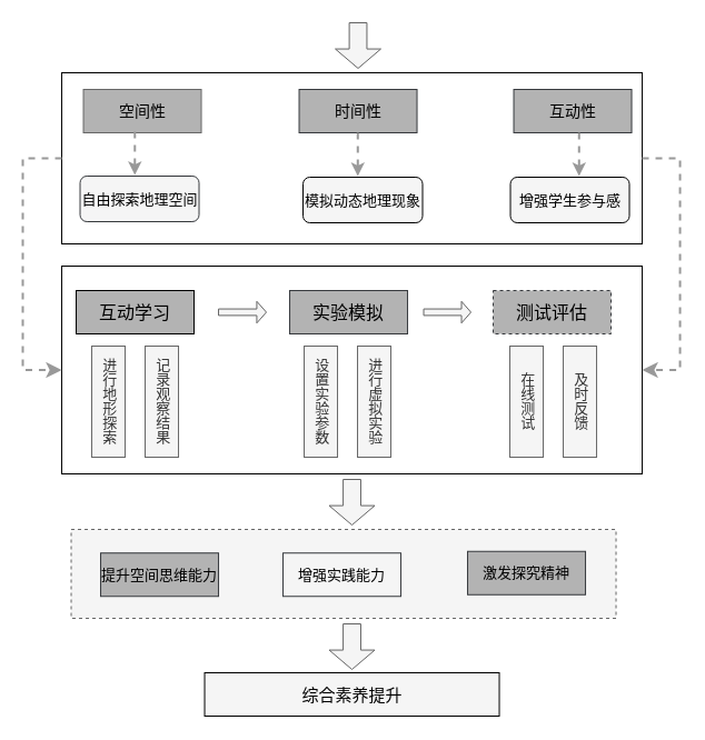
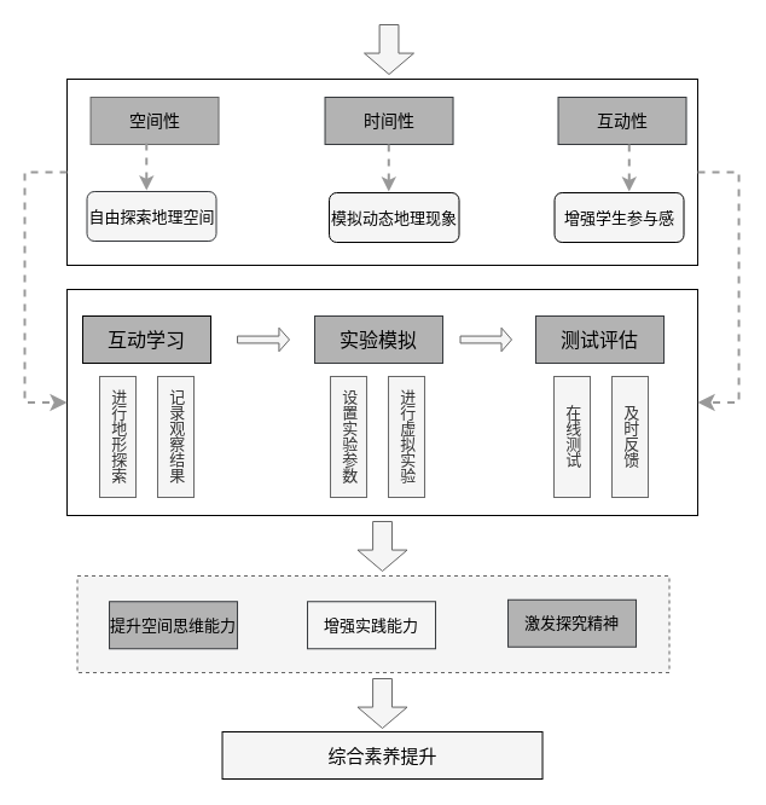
  <mxCell id="0" />
  <mxCell id="1" parent="0" />
  <mxCell id="2" value="" style="rounded=0;whiteSpace=wrap;html=1;" vertex="1" parent="1"><mxGeometry x="55.03" y="239" width="522" height="187" as="geometry" /></mxCell>
  <mxCell id="3" value="" style="rounded=0;whiteSpace=wrap;html=1;" vertex="1" parent="1"><mxGeometry x="55.03" y="65" width="522" height="154" as="geometry" /></mxCell>
  <mxCell id="4" value="" style="shape=singleArrow;direction=south;whiteSpace=wrap;html=1;arrowWidth=0.387;arrowSize=0.425;fillColor=#f5f5f5;fontColor=#333333;strokeColor=#666666;" vertex="1" parent="1"><mxGeometry x="301.03" y="20" width="41" height="41" as="geometry" /></mxCell>
  <mxCell id="5" value="实验模拟" style="rounded=0;whiteSpace=wrap;html=1;fillColor=#B3B3B3;strokeColor=#36393d;fontSize=16;" vertex="1" parent="1"><mxGeometry x="260.03" y="261" width="106" height="39" as="geometry" /></mxCell>
- <mxCell id="6" value="测试评估" style="rounded=0;whiteSpace=wrap;html=1;fillColor=#B3B3B3;strokeColor=#36393d;fontSize=16;dashed=1;" vertex="1" parent="1"><mxGeometry x="443.03" y="261" width="106" height="39" as="geometry" /></mxCell>
+ <mxCell id="6" value="测试评估" style="rounded=0;whiteSpace=wrap;html=1;fillColor=#B3B3B3;strokeColor=#36393d;fontSize=16;" vertex="1" parent="1"><mxGeometry x="443.03" y="261" width="106" height="39" as="geometry" /></mxCell>
  <mxCell id="7" value="" style="shape=singleArrow;whiteSpace=wrap;html=1;fillColor=#f5f5f5;fontColor=#333333;strokeColor=#666666;" vertex="1" parent="1"><mxGeometry x="196.03" y="270.75" width="43" height="19.5" as="geometry" /></mxCell>
  <mxCell id="8" value="" style="shape=singleArrow;whiteSpace=wrap;html=1;fillColor=#f5f5f5;fontColor=#333333;strokeColor=#666666;" vertex="1" parent="1"><mxGeometry x="380.53" y="270.75" width="42.5" height="19.5" as="geometry" /></mxCell>
  <mxCell id="9" value="进行地形探索" style="rounded=0;whiteSpace=wrap;html=1;fillColor=#f5f5f5;fontColor=#333333;strokeColor=#666666;fontSize=13;textDirection=vertical-lr;" vertex="1" parent="1"><mxGeometry x="82.03" y="311" width="30" height="100" as="geometry" /></mxCell>
  <mxCell id="10" value="记录观察结果" style="rounded=0;whiteSpace=wrap;html=1;fillColor=#f5f5f5;fontColor=#333333;strokeColor=#666666;fontSize=13;textDirection=vertical-lr;" vertex="1" parent="1"><mxGeometry x="130.03" y="311" width="30" height="100" as="geometry" /></mxCell>
  <mxCell id="11" value="互动学习" style="rounded=0;whiteSpace=wrap;html=1;fillColor=#B3B3B3;strokeColor=#000000;fontSize=16;" vertex="1" parent="1"><mxGeometry x="68.03" y="261" width="106" height="39" as="geometry" /></mxCell>
  <mxCell id="12" value="设置实验参数" style="rounded=0;whiteSpace=wrap;html=1;fillColor=#f5f5f5;fontColor=#333333;strokeColor=#666666;textDirection=vertical-lr;fontSize=13;" vertex="1" parent="1"><mxGeometry x="273.03" y="311" width="30" height="100" as="geometry" /></mxCell>
  <mxCell id="13" value="进行虚拟实验" style="rounded=0;whiteSpace=wrap;html=1;fillColor=#f5f5f5;fontColor=#333333;strokeColor=#666666;textDirection=vertical-lr;fontSize=13;" vertex="1" parent="1"><mxGeometry x="321.03" y="311" width="30" height="100" as="geometry" /></mxCell>
  <mxCell id="14" value="在线测试" style="rounded=0;whiteSpace=wrap;html=1;fillColor=#f5f5f5;fontColor=#333333;strokeColor=#666666;textDirection=vertical-lr;fontSize=13;" vertex="1" parent="1"><mxGeometry x="458.03" y="311" width="30" height="100" as="geometry" /></mxCell>
  <mxCell id="15" value="及时反馈" style="rounded=0;whiteSpace=wrap;html=1;fillColor=#f5f5f5;fontColor=#333333;strokeColor=#666666;textDirection=vertical-lr;fontSize=13;" vertex="1" parent="1"><mxGeometry x="506.03" y="311" width="30" height="100" as="geometry" /></mxCell>
  <mxCell id="16" value="" style="rounded=0;whiteSpace=wrap;html=1;fillColor=#f5f5f5;strokeColor=#666666;fontColor=#333333;dashed=1;" vertex="1" parent="1"><mxGeometry x="63.53" y="476" width="490" height="80" as="geometry" /></mxCell>
  <mxCell id="17" value="&lt;span style=&quot;color: rgb(0, 0, 0); font-size: 13px;&quot;&gt;提升空间思维能力&lt;/span&gt;" style="rounded=0;whiteSpace=wrap;html=1;fillColor=#B3B3B3;strokeColor=#36393d;" vertex="1" parent="1"><mxGeometry x="90.03" y="497.25" width="106" height="39" as="geometry" /></mxCell>
  <mxCell id="18" value="&lt;font style=&quot;font-size: 13px;&quot;&gt;&lt;span style=&quot;color: rgb(0, 0, 0); font-family: Helvetica; font-style: normal; font-variant-ligatures: normal; font-variant-caps: normal; font-weight: 400; letter-spacing: normal; orphans: 2; text-align: center; text-indent: 0px; text-transform: none; widows: 2; word-spacing: 0px; -webkit-text-stroke-width: 0px; white-space: normal; text-decoration-thickness: initial; text-decoration-style: initial; text-decoration-color: initial; float: none; font-size: 13px; display: inline !important;&quot;&gt;增强实践能力&lt;/span&gt;&lt;br style=&quot;font-size: 13px;&quot;&gt;&lt;/font&gt;" style="rounded=0;whiteSpace=wrap;html=1;fillColor=#f5f5f5;strokeColor=#36393d;fontSize=13;verticalAlign=middle;labelPosition=center;verticalLabelPosition=middle;align=center;" vertex="1" parent="1"><mxGeometry x="254.03" y="497.25" width="106" height="39" as="geometry" /></mxCell>
  <mxCell id="19" value="&lt;span style=&quot;color: rgb(0, 0, 0); font-size: 13px;&quot;&gt;激发探究精神&lt;/span&gt;" style="rounded=0;whiteSpace=wrap;html=1;fillColor=#B3B3B3;strokeColor=#36393d;" vertex="1" parent="1"><mxGeometry x="420.03" y="495.75" width="106" height="39" as="geometry" /></mxCell>
  <mxCell id="20" value="&lt;font color=&quot;#000000&quot;&gt;&lt;span style=&quot;font-size: 15px;&quot;&gt;综合素养提升&lt;/span&gt;&lt;/font&gt;" style="rounded=0;whiteSpace=wrap;html=1;fillColor=#f5f5f5;fontColor=#333333;strokeColor=#000000;" vertex="1" parent="1"><mxGeometry x="183.53" y="605" width="265" height="39" as="geometry" /></mxCell>
  <mxCell id="21" value="&lt;span style=&quot;color: rgb(0, 0, 0);&quot;&gt;空间性&lt;/span&gt;" style="rounded=0;whiteSpace=wrap;html=1;fillColor=#B3B3B3;strokeColor=#666666;fontSize=14;gradientColor=none;" vertex="1" parent="1"><mxGeometry x="74.53" y="80" width="106" height="39" as="geometry" /></mxCell>
  <mxCell id="22" value="时间性" style="rounded=0;whiteSpace=wrap;html=1;fillColor=#B3B3B3;strokeColor=#36393d;fontSize=14;" vertex="1" parent="1"><mxGeometry x="268.53" y="80" width="106" height="39" as="geometry" /></mxCell>
  <mxCell id="23" value="互动性" style="rounded=0;whiteSpace=wrap;html=1;fillColor=#B3B3B3;strokeColor=#36393d;fontSize=14;" vertex="1" parent="1"><mxGeometry x="461.53" y="80" width="106" height="39" as="geometry" /></mxCell>
  <mxCell id="24" value="&lt;span style=&quot;color: rgb(0, 0, 0); font-size: 13px;&quot;&gt;自由探索地理空间&lt;/span&gt;" style="rounded=1;whiteSpace=wrap;html=1;fillColor=#F5F5F5;strokeColor=#36393d;fontSize=13;" vertex="1" parent="1"><mxGeometry x="71.53" y="158" width="107" height="41" as="geometry" /></mxCell>
  <mxCell id="25" value="&lt;span style=&quot;color: rgb(0, 0, 0); font-size: 13px;&quot;&gt;模拟动态地理现象&lt;/span&gt;" style="rounded=1;whiteSpace=wrap;html=1;fillColor=#F5F5F5;fontColor=#333333;strokeColor=#000000;fontSize=13;" vertex="1" parent="1"><mxGeometry x="272.03" y="159" width="107.5" height="41" as="geometry" /></mxCell>
  <mxCell id="26" value="&lt;span style=&quot;color: rgb(0, 0, 0); font-size: 13px;&quot;&gt;增强学生参与感&lt;/span&gt;" style="rounded=1;whiteSpace=wrap;html=1;fillColor=#F5F5F5;fontColor=#333333;strokeColor=#000000;fontSize=13;" vertex="1" parent="1"><mxGeometry x="458.53" y="159" width="107" height="41" as="geometry" /></mxCell>
  <mxCell id="27" value="" style="endArrow=classic;html=1;rounded=0;dashed=1;strokeWidth=2;strokeColor=#999999;" edge="1" parent="1"><mxGeometry width="50" height="50" relative="1" as="geometry"><mxPoint x="120.78" y="118" as="sourcePoint" /><mxPoint x="120.78" y="157" as="targetPoint" /></mxGeometry></mxCell>
  <mxCell id="28" value="" style="endArrow=classic;html=1;rounded=0;dashed=1;strokeWidth=2;strokeColor=#999999;" edge="1" parent="1"><mxGeometry width="50" height="50" relative="1" as="geometry"><mxPoint x="321.28" y="119" as="sourcePoint" /><mxPoint x="321.28" y="158" as="targetPoint" /></mxGeometry></mxCell>
  <mxCell id="29" value="" style="endArrow=classic;html=1;rounded=0;strokeColor=#999999;strokeWidth=2;dashed=1;" edge="1" parent="1"><mxGeometry width="50" height="50" relative="1" as="geometry"><mxPoint x="520.28" y="119" as="sourcePoint" /><mxPoint x="520.28" y="158" as="targetPoint" /></mxGeometry></mxCell>
  <mxCell id="30" value="" style="edgeStyle=elbowEdgeStyle;elbow=horizontal;endArrow=classic;html=1;curved=0;rounded=0;endSize=8;startSize=8;exitX=0;exitY=0.5;exitDx=0;exitDy=0;dashed=1;strokeColor=#999999;strokeWidth=2;entryX=0;entryY=0.5;entryDx=0;entryDy=0;" edge="1" parent="1" source="3" target="2"><mxGeometry width="50" height="50" relative="1" as="geometry"><mxPoint x="55.028" y="115.876" as="sourcePoint" /><mxPoint x="48.53" y="335.13" as="targetPoint" /><Array as="points"><mxPoint x="20" y="138.39" /></Array></mxGeometry></mxCell>
  <mxCell id="31" value="" style="edgeStyle=elbowEdgeStyle;elbow=horizontal;endArrow=classic;html=1;curved=0;rounded=0;endSize=8;startSize=8;exitX=1;exitY=0.5;exitDx=0;exitDy=0;entryX=1;entryY=0.5;entryDx=0;entryDy=0;dashed=1;strokeColor=#999999;strokeWidth=2;" edge="1" parent="1" source="3" target="2"><mxGeometry width="50" height="50" relative="1" as="geometry"><mxPoint x="579.058" y="74.996" as="sourcePoint" /><mxPoint x="559.53" y="280.5" as="targetPoint" /><Array as="points"><mxPoint x="611.058" y="132.996" /></Array></mxGeometry></mxCell>
  <mxCell id="32" value="" style="shape=singleArrow;direction=south;whiteSpace=wrap;html=1;arrowWidth=0.387;arrowSize=0.425;fillColor=#f5f5f5;fontColor=#333333;strokeColor=#666666;" vertex="1" parent="1"><mxGeometry x="295.53" y="431" width="41" height="41" as="geometry" /></mxCell>
  <mxCell id="33" value="" style="shape=singleArrow;direction=south;whiteSpace=wrap;html=1;arrowWidth=0.387;arrowSize=0.425;fillColor=#f5f5f5;fontColor=#333333;strokeColor=#666666;" vertex="1" parent="1"><mxGeometry x="295.53" y="561" width="41" height="41" as="geometry" /></mxCell>
